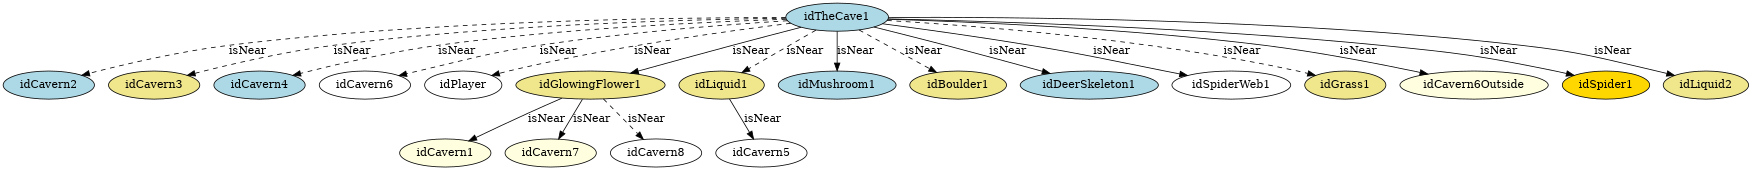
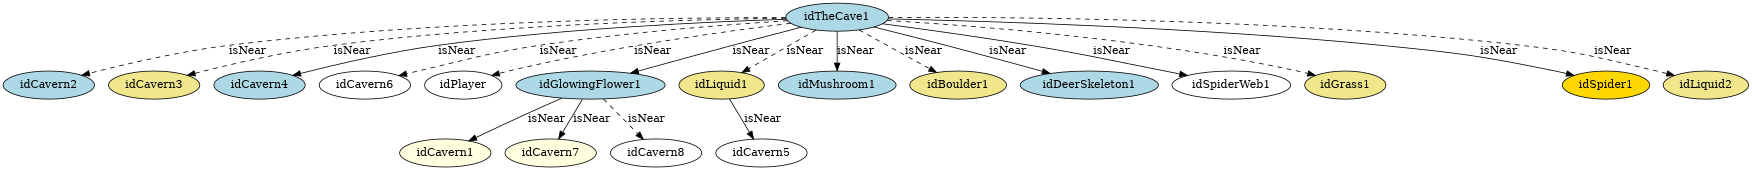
  strict digraph {
    node [fillcolor=khaki node_type=entity_node style=filled]
    edge [edge_type=relationship style=solid]
    idTheCave1 [fillcolor=lightblue]
    idCavern2 [fillcolor=lightblue]
    idCavern3
    idCavern4 [fillcolor=lightblue]
    idCavern6 [fillcolor=white]
    idPlayer [fillcolor=white]
-   idGlowingFlower1
+   idGlowingFlower1 [fillcolor=lightblue]
    idLiquid1
    idMushroom1 [fillcolor=lightblue]
    idBoulder1
    idDeerSkeleton1 [fillcolor=lightblue]
    idSpiderWeb1 [fillcolor=white]
    idGrass1
-   idCavern6Outside [fillcolor=lightyellow]
    idSpider1 [fillcolor=gold]
    n16 [label=idLiquid2]
    idCavern1 [fillcolor=lightyellow]
    idCavern5 [fillcolor=white]
    idCavern7 [fillcolor=lightyellow]
    idCavern8 [fillcolor=white]
    idTheCave1 -> idCavern2 [label=isNear style=dashed]
    idTheCave1 -> idCavern3 [label=isNear style=dashed]
-   idTheCave1 -> idCavern4 [label=isNear style=dashed]
+   idTheCave1 -> idCavern4 [label=isNear]
    idTheCave1 -> idCavern6 [label=isNear style=dashed]
    idTheCave1 -> idPlayer [label=isNear style=dashed]
    idTheCave1 -> idGlowingFlower1 [label=isNear]
    idTheCave1 -> idLiquid1 [label=isNear style=dashed]
    idTheCave1 -> idMushroom1 [label=isNear]
    idTheCave1 -> idBoulder1 [label=isNear style=dashed]
    idTheCave1 -> idDeerSkeleton1 [label=isNear]
    idTheCave1 -> idSpiderWeb1 [label=isNear]
    idTheCave1 -> idGrass1 [label=isNear style=dashed]
-   idTheCave1 -> idCavern6Outside [label=isNear]
    idTheCave1 -> idSpider1 [label=isNear]
-   idTheCave1 -> n16 [label=isNear]
+   idTheCave1 -> n16 [label=isNear style=dashed]
    idGlowingFlower1 -> idCavern1 [label=isNear]
    idGlowingFlower1 -> idCavern7 [label=isNear]
    idGlowingFlower1 -> idCavern8 [label=isNear style=dashed]
    idLiquid1 -> idCavern5 [label=isNear]
  }
